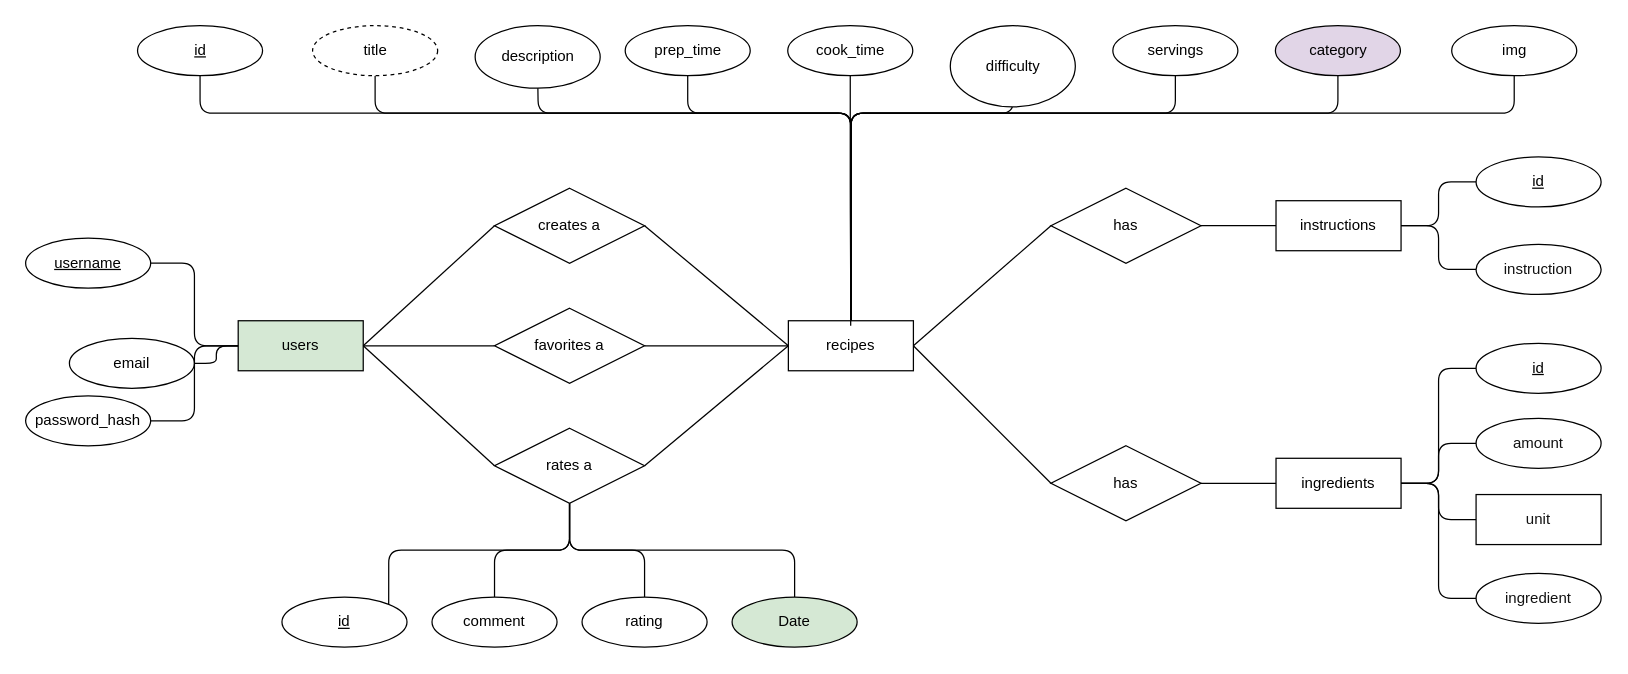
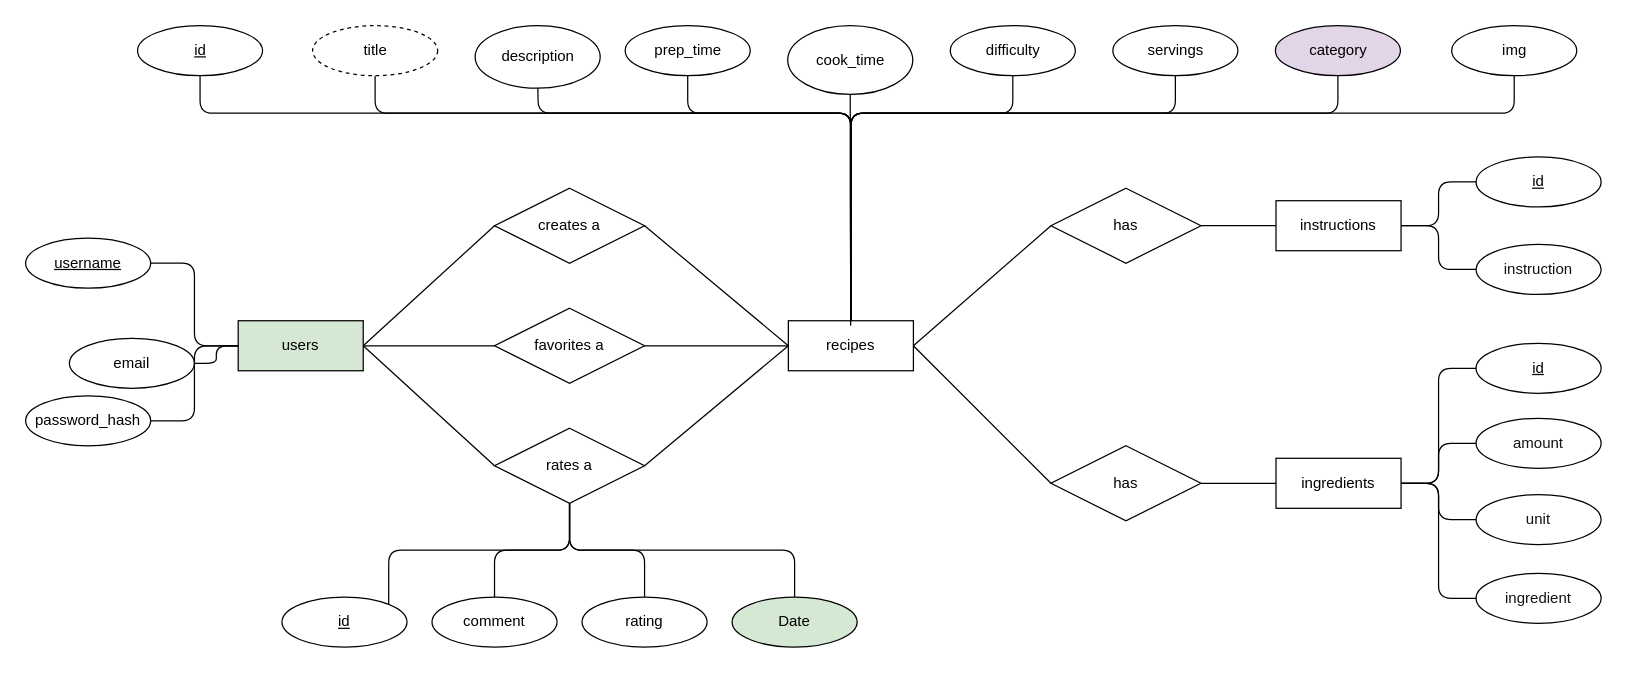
  <mxCell id="0" />
  <mxCell id="1" parent="0" />
  <mxCell id="2" style="shape=connector;rounded=1;html=1;exitX=1;exitY=0.5;exitDx=0;exitDy=0;entryX=0;entryY=0.5;entryDx=0;entryDy=0;strokeColor=default;align=center;verticalAlign=middle;fontFamily=Helvetica;fontSize=11;fontColor=default;labelBackgroundColor=default;endArrow=none;endFill=0;" parent="1" source="6" target="25" edge="1"><mxGeometry relative="1" as="geometry" /></mxCell>
  <mxCell id="3" style="edgeStyle=none;shape=connector;rounded=1;html=1;exitX=1;exitY=0.5;exitDx=0;exitDy=0;entryX=0;entryY=0.5;entryDx=0;entryDy=0;strokeColor=default;align=center;verticalAlign=middle;fontFamily=Helvetica;fontSize=11;fontColor=default;labelBackgroundColor=default;endArrow=none;endFill=0;" parent="1" source="6" target="20" edge="1"><mxGeometry relative="1" as="geometry" /></mxCell>
  <mxCell id="4" style="edgeStyle=orthogonalEdgeStyle;shape=connector;rounded=1;html=1;exitX=0;exitY=0.5;exitDx=0;exitDy=0;entryX=1;entryY=0.5;entryDx=0;entryDy=0;strokeColor=default;align=center;verticalAlign=middle;fontFamily=Helvetica;fontSize=11;fontColor=default;labelBackgroundColor=default;endArrow=none;endFill=0;" edge="1" parent="1" source="6" target="53"><mxGeometry relative="1" as="geometry" /></mxCell>
  <mxCell id="5" style="edgeStyle=orthogonalEdgeStyle;shape=connector;rounded=1;html=1;exitX=0;exitY=0.5;exitDx=0;exitDy=0;entryX=1;entryY=0.5;entryDx=0;entryDy=0;strokeColor=default;align=center;verticalAlign=middle;fontFamily=Helvetica;fontSize=11;fontColor=default;labelBackgroundColor=default;endArrow=none;endFill=0;" edge="1" parent="1" source="6" target="54"><mxGeometry relative="1" as="geometry" /></mxCell>
  <mxCell id="6" value="users" style="whiteSpace=wrap;html=1;align=center;fillColor=#d5e8d4;" parent="1" vertex="1"><mxGeometry x="190" y="256" width="100" height="40" as="geometry" /></mxCell>
  <mxCell id="7" style="edgeStyle=none;shape=connector;rounded=1;html=1;exitX=1;exitY=0.5;exitDx=0;exitDy=0;entryX=0;entryY=0.5;entryDx=0;entryDy=0;strokeColor=default;align=center;verticalAlign=middle;fontFamily=Helvetica;fontSize=11;fontColor=default;labelBackgroundColor=default;endArrow=none;endFill=0;" parent="1" source="11" target="36" edge="1"><mxGeometry relative="1" as="geometry" /></mxCell>
  <mxCell id="8" style="edgeStyle=orthogonalEdgeStyle;shape=connector;rounded=1;html=1;exitX=0.5;exitY=0;exitDx=0;exitDy=0;entryX=0.5;entryY=1;entryDx=0;entryDy=0;strokeColor=default;align=center;verticalAlign=middle;fontFamily=Helvetica;fontSize=11;fontColor=default;labelBackgroundColor=default;endArrow=none;endFill=0;" edge="1" parent="1" source="11" target="48"><mxGeometry relative="1" as="geometry"><Array as="points"><mxPoint x="680" y="90" /><mxPoint x="810" y="90" /><mxPoint x="810" y="60" /></Array></mxGeometry></mxCell>
  <mxCell id="9" style="edgeStyle=orthogonalEdgeStyle;shape=connector;rounded=1;html=1;exitX=0.5;exitY=0;exitDx=0;exitDy=0;entryX=0.5;entryY=1;entryDx=0;entryDy=0;strokeColor=default;align=center;verticalAlign=middle;fontFamily=Helvetica;fontSize=11;fontColor=default;labelBackgroundColor=default;endArrow=none;endFill=0;" edge="1" parent="1" source="11" target="51"><mxGeometry relative="1" as="geometry"><Array as="points"><mxPoint x="680" y="90" /><mxPoint x="940" y="90" /><mxPoint x="940" y="60" /></Array></mxGeometry></mxCell>
  <mxCell id="10" style="edgeStyle=orthogonalEdgeStyle;shape=connector;rounded=1;html=1;exitX=0.5;exitY=0;exitDx=0;exitDy=0;entryX=0.5;entryY=1;entryDx=0;entryDy=0;strokeColor=default;align=center;verticalAlign=middle;fontFamily=Helvetica;fontSize=11;fontColor=default;labelBackgroundColor=default;endArrow=none;endFill=0;" edge="1" parent="1" source="11" target="52"><mxGeometry relative="1" as="geometry"><Array as="points"><mxPoint x="680" y="90" /><mxPoint x="1211" y="90" /><mxPoint x="1211" y="60" /></Array></mxGeometry></mxCell>
  <mxCell id="11" value="recipes" style="whiteSpace=wrap;html=1;align=center;" parent="1" vertex="1"><mxGeometry x="630" y="256" width="100" height="40" as="geometry" /></mxCell>
  <mxCell id="12" style="edgeStyle=orthogonalEdgeStyle;shape=connector;rounded=1;html=1;exitX=1;exitY=0.5;exitDx=0;exitDy=0;entryX=0;entryY=0.5;entryDx=0;entryDy=0;strokeColor=default;align=center;verticalAlign=middle;fontFamily=Helvetica;fontSize=11;fontColor=default;labelBackgroundColor=default;endArrow=none;endFill=0;" edge="1" parent="1" source="13" target="29"><mxGeometry relative="1" as="geometry" /></mxCell>
  <mxCell id="13" value="instructions" style="whiteSpace=wrap;html=1;align=center;" parent="1" vertex="1"><mxGeometry x="1020" y="160" width="100" height="40" as="geometry" /></mxCell>
  <mxCell id="14" style="edgeStyle=orthogonalEdgeStyle;shape=connector;rounded=1;html=1;exitX=1;exitY=0.5;exitDx=0;exitDy=0;entryX=0;entryY=0.5;entryDx=0;entryDy=0;strokeColor=default;align=center;verticalAlign=middle;fontFamily=Helvetica;fontSize=11;fontColor=default;labelBackgroundColor=default;endArrow=none;endFill=0;" edge="1" parent="1" source="15" target="30"><mxGeometry relative="1" as="geometry" /></mxCell>
  <mxCell id="15" value="ingredients" style="whiteSpace=wrap;html=1;align=center;" parent="1" vertex="1"><mxGeometry x="1020" y="366" width="100" height="40" as="geometry" /></mxCell>
  <mxCell id="16" style="shape=connector;rounded=1;html=1;exitX=1;exitY=0.5;exitDx=0;exitDy=0;entryX=0;entryY=0.5;entryDx=0;entryDy=0;strokeColor=default;align=center;verticalAlign=middle;fontFamily=Helvetica;fontSize=11;fontColor=default;labelBackgroundColor=default;endArrow=none;endFill=0;" parent="1" source="18" target="11" edge="1"><mxGeometry relative="1" as="geometry" /></mxCell>
  <mxCell id="17" style="shape=connector;rounded=1;html=1;exitX=0;exitY=0.5;exitDx=0;exitDy=0;entryX=1;entryY=0.5;entryDx=0;entryDy=0;strokeColor=default;align=center;verticalAlign=middle;fontFamily=Helvetica;fontSize=11;fontColor=default;labelBackgroundColor=default;endArrow=none;endFill=0;" parent="1" source="18" target="6" edge="1"><mxGeometry relative="1" as="geometry" /></mxCell>
  <mxCell id="18" value="creates a" style="shape=rhombus;perimeter=rhombusPerimeter;whiteSpace=wrap;html=1;align=center;" parent="1" vertex="1"><mxGeometry x="395" y="150" width="120" height="60" as="geometry" /></mxCell>
  <mxCell id="19" style="edgeStyle=none;shape=connector;rounded=1;html=1;exitX=1;exitY=0.5;exitDx=0;exitDy=0;entryX=0;entryY=0.5;entryDx=0;entryDy=0;strokeColor=default;align=center;verticalAlign=middle;fontFamily=Helvetica;fontSize=11;fontColor=default;labelBackgroundColor=default;endArrow=none;endFill=0;" parent="1" source="20" target="11" edge="1"><mxGeometry relative="1" as="geometry" /></mxCell>
  <mxCell id="20" value="favorites a" style="shape=rhombus;perimeter=rhombusPerimeter;whiteSpace=wrap;html=1;align=center;" parent="1" vertex="1"><mxGeometry x="395" y="246" width="120" height="60" as="geometry" /></mxCell>
  <mxCell id="21" style="edgeStyle=orthogonalEdgeStyle;html=1;exitX=0.5;exitY=1;exitDx=0;exitDy=0;entryX=1;entryY=0;entryDx=0;entryDy=0;endArrow=none;endFill=0;" parent="1" source="25" target="26" edge="1"><mxGeometry relative="1" as="geometry" /></mxCell>
  <mxCell id="22" style="edgeStyle=orthogonalEdgeStyle;shape=connector;rounded=1;html=1;exitX=0.5;exitY=1;exitDx=0;exitDy=0;entryX=0.5;entryY=0;entryDx=0;entryDy=0;strokeColor=default;align=center;verticalAlign=middle;fontFamily=Helvetica;fontSize=11;fontColor=default;labelBackgroundColor=default;endArrow=none;endFill=0;" parent="1" source="25" target="33" edge="1"><mxGeometry relative="1" as="geometry" /></mxCell>
  <mxCell id="23" style="edgeStyle=orthogonalEdgeStyle;shape=connector;rounded=1;html=1;exitX=0.5;exitY=1;exitDx=0;exitDy=0;entryX=0.5;entryY=0;entryDx=0;entryDy=0;strokeColor=default;align=center;verticalAlign=middle;fontFamily=Helvetica;fontSize=11;fontColor=default;labelBackgroundColor=default;endArrow=none;endFill=0;" parent="1" source="25" target="34" edge="1"><mxGeometry relative="1" as="geometry" /></mxCell>
  <mxCell id="24" style="shape=connector;rounded=1;html=1;exitX=1;exitY=0.5;exitDx=0;exitDy=0;entryX=0;entryY=0.5;entryDx=0;entryDy=0;strokeColor=default;align=center;verticalAlign=middle;fontFamily=Helvetica;fontSize=11;fontColor=default;labelBackgroundColor=default;endArrow=none;endFill=0;" parent="1" source="25" target="11" edge="1"><mxGeometry relative="1" as="geometry" /></mxCell>
  <mxCell id="25" value="rates a" style="shape=rhombus;perimeter=rhombusPerimeter;whiteSpace=wrap;html=1;align=center;" parent="1" vertex="1"><mxGeometry x="395" y="342" width="120" height="60" as="geometry" /></mxCell>
  <mxCell id="26" value="&lt;u&gt;id&lt;/u&gt;" style="ellipse;whiteSpace=wrap;html=1;align=center;" parent="1" vertex="1"><mxGeometry x="225" y="477" width="100" height="40" as="geometry" /></mxCell>
  <mxCell id="27" style="edgeStyle=orthogonalEdgeStyle;html=1;exitX=0.5;exitY=1;exitDx=0;exitDy=0;entryX=0.5;entryY=0;entryDx=0;entryDy=0;endArrow=none;endFill=0;" edge="1" parent="1" source="28" target="11"><mxGeometry relative="1" as="geometry"><Array as="points"><mxPoint x="160" y="60" /><mxPoint x="160" y="90" /><mxPoint x="680" y="90" /></Array></mxGeometry></mxCell>
  <mxCell id="28" value="&lt;u&gt;id&lt;/u&gt;" style="ellipse;whiteSpace=wrap;html=1;align=center;" parent="1" vertex="1"><mxGeometry x="109.5" y="20" width="100" height="40" as="geometry" /></mxCell>
  <mxCell id="29" value="&lt;u&gt;id&lt;/u&gt;" style="ellipse;whiteSpace=wrap;html=1;align=center;" parent="1" vertex="1"><mxGeometry x="1180" y="125" width="100" height="40" as="geometry" /></mxCell>
  <mxCell id="30" value="&lt;u&gt;id&lt;/u&gt;" style="ellipse;whiteSpace=wrap;html=1;align=center;" parent="1" vertex="1"><mxGeometry x="1180" y="274" width="100" height="40" as="geometry" /></mxCell>
  <mxCell id="31" style="edgeStyle=orthogonalEdgeStyle;shape=connector;rounded=1;html=1;exitX=0.5;exitY=0;exitDx=0;exitDy=0;entryX=0.5;entryY=1;entryDx=0;entryDy=0;strokeColor=default;align=center;verticalAlign=middle;fontFamily=Helvetica;fontSize=11;fontColor=default;labelBackgroundColor=default;endArrow=none;endFill=0;" parent="1" source="32" target="25" edge="1"><mxGeometry relative="1" as="geometry" /></mxCell>
  <mxCell id="32" value="rating" style="ellipse;whiteSpace=wrap;html=1;align=center;" parent="1" vertex="1"><mxGeometry x="465" y="477" width="100" height="40" as="geometry" /></mxCell>
  <mxCell id="33" value="comment" style="ellipse;whiteSpace=wrap;html=1;align=center;" parent="1" vertex="1"><mxGeometry x="345" y="477" width="100" height="40" as="geometry" /></mxCell>
  <mxCell id="34" value="Date" style="ellipse;whiteSpace=wrap;html=1;align=center;fillColor=#d5e8d4;" parent="1" vertex="1"><mxGeometry x="585" y="477" width="100" height="40" as="geometry" /></mxCell>
  <mxCell id="35" style="edgeStyle=none;shape=connector;rounded=1;html=1;exitX=1;exitY=0.5;exitDx=0;exitDy=0;entryX=0;entryY=0.5;entryDx=0;entryDy=0;strokeColor=default;align=center;verticalAlign=middle;fontFamily=Helvetica;fontSize=11;fontColor=default;labelBackgroundColor=default;endArrow=none;endFill=0;" parent="1" source="36" target="13" edge="1"><mxGeometry relative="1" as="geometry" /></mxCell>
  <mxCell id="36" value="has" style="shape=rhombus;perimeter=rhombusPerimeter;whiteSpace=wrap;html=1;align=center;" parent="1" vertex="1"><mxGeometry x="840" y="150" width="120" height="60" as="geometry" /></mxCell>
  <mxCell id="37" style="edgeStyle=none;shape=connector;rounded=1;html=1;exitX=0;exitY=0.5;exitDx=0;exitDy=0;entryX=1;entryY=0.5;entryDx=0;entryDy=0;strokeColor=default;align=center;verticalAlign=middle;fontFamily=Helvetica;fontSize=11;fontColor=default;labelBackgroundColor=default;endArrow=none;endFill=0;" parent="1" source="39" target="11" edge="1"><mxGeometry relative="1" as="geometry" /></mxCell>
  <mxCell id="38" style="edgeStyle=none;shape=connector;rounded=1;html=1;exitX=1;exitY=0.5;exitDx=0;exitDy=0;entryX=0;entryY=0.5;entryDx=0;entryDy=0;strokeColor=default;align=center;verticalAlign=middle;fontFamily=Helvetica;fontSize=11;fontColor=default;labelBackgroundColor=default;endArrow=none;endFill=0;" parent="1" source="39" target="15" edge="1"><mxGeometry relative="1" as="geometry" /></mxCell>
  <mxCell id="39" value="has" style="shape=rhombus;perimeter=rhombusPerimeter;whiteSpace=wrap;html=1;align=center;" parent="1" vertex="1"><mxGeometry x="840" y="356" width="120" height="60" as="geometry" /></mxCell>
  <mxCell id="40" style="edgeStyle=orthogonalEdgeStyle;shape=connector;rounded=1;html=1;exitX=0.5;exitY=1;exitDx=0;exitDy=0;entryX=0.5;entryY=0;entryDx=0;entryDy=0;strokeColor=default;align=center;verticalAlign=middle;fontFamily=Helvetica;fontSize=11;fontColor=default;labelBackgroundColor=default;endArrow=none;endFill=0;" edge="1" parent="1" source="41" target="11"><mxGeometry relative="1" as="geometry"><Array as="points"><mxPoint x="300" y="60" /><mxPoint x="300" y="90" /><mxPoint x="680" y="90" /></Array></mxGeometry></mxCell>
  <mxCell id="41" value="title" style="ellipse;whiteSpace=wrap;html=1;align=center;dashed=1;" parent="1" vertex="1"><mxGeometry x="249.5" y="20" width="100" height="40" as="geometry" /></mxCell>
  <mxCell id="42" style="edgeStyle=orthogonalEdgeStyle;shape=connector;rounded=1;html=1;exitX=0.5;exitY=1;exitDx=0;exitDy=0;strokeColor=default;align=center;verticalAlign=middle;fontFamily=Helvetica;fontSize=11;fontColor=default;labelBackgroundColor=default;endArrow=none;endFill=0;" edge="1" parent="1" source="43"><mxGeometry relative="1" as="geometry"><mxPoint x="679.842" y="260" as="targetPoint" /><Array as="points"><mxPoint x="430" y="60" /><mxPoint x="430" y="90" /><mxPoint x="680" y="90" /></Array></mxGeometry></mxCell>
  <mxCell id="43" value="description" style="ellipse;whiteSpace=wrap;html=1;align=center;" parent="1" vertex="1"><mxGeometry x="379.5" y="20" width="100" height="50" as="geometry" /></mxCell>
  <mxCell id="44" style="edgeStyle=orthogonalEdgeStyle;shape=connector;rounded=1;html=1;exitX=0.5;exitY=1;exitDx=0;exitDy=0;entryX=0.5;entryY=0;entryDx=0;entryDy=0;strokeColor=default;align=center;verticalAlign=middle;fontFamily=Helvetica;fontSize=11;fontColor=default;labelBackgroundColor=default;endArrow=none;endFill=0;" edge="1" parent="1" source="45" target="11"><mxGeometry relative="1" as="geometry"><Array as="points"><mxPoint x="550" y="60" /><mxPoint x="550" y="90" /><mxPoint x="680" y="90" /></Array></mxGeometry></mxCell>
  <mxCell id="45" value="prep_time" style="ellipse;whiteSpace=wrap;html=1;align=center;" parent="1" vertex="1"><mxGeometry x="499.5" y="20" width="100" height="40" as="geometry" /></mxCell>
  <mxCell id="46" style="edgeStyle=orthogonalEdgeStyle;shape=connector;rounded=1;html=1;exitX=0.5;exitY=1;exitDx=0;exitDy=0;entryX=0.5;entryY=0;entryDx=0;entryDy=0;strokeColor=default;align=center;verticalAlign=middle;fontFamily=Helvetica;fontSize=11;fontColor=default;labelBackgroundColor=default;endArrow=none;endFill=0;" edge="1" parent="1" source="47" target="11"><mxGeometry relative="1" as="geometry" /></mxCell>
- <mxCell id="47" value="cook_time" style="ellipse;whiteSpace=wrap;html=1;align=center;" parent="1" vertex="1"><mxGeometry x="629.5" y="20" width="100" height="40" as="geometry" /></mxCell>
- <mxCell id="48" value="difficulty" style="ellipse;whiteSpace=wrap;html=1;align=center;" parent="1" vertex="1"><mxGeometry x="759.5" y="20" width="100" height="65" as="geometry" /></mxCell>
+ <mxCell id="47" value="cook_time" style="ellipse;whiteSpace=wrap;html=1;align=center;" parent="1" vertex="1"><mxGeometry x="629.5" y="20" width="100" height="55" as="geometry" /></mxCell>
+ <mxCell id="48" value="difficulty" style="ellipse;whiteSpace=wrap;html=1;align=center;" parent="1" vertex="1"><mxGeometry x="759.5" y="20" width="100" height="40" as="geometry" /></mxCell>
  <mxCell id="49" style="edgeStyle=orthogonalEdgeStyle;shape=connector;rounded=1;html=1;exitX=0.5;exitY=1;exitDx=0;exitDy=0;entryX=0.5;entryY=0;entryDx=0;entryDy=0;strokeColor=default;align=center;verticalAlign=middle;fontFamily=Helvetica;fontSize=11;fontColor=default;labelBackgroundColor=default;endArrow=none;endFill=0;" edge="1" parent="1" source="50" target="11"><mxGeometry relative="1" as="geometry"><Array as="points"><mxPoint x="1070" y="60" /><mxPoint x="1070" y="90" /><mxPoint x="680" y="90" /></Array></mxGeometry></mxCell>
  <mxCell id="50" value="category" style="ellipse;whiteSpace=wrap;html=1;align=center;fillColor=#e1d5e7;" parent="1" vertex="1"><mxGeometry x="1019.5" y="20" width="100" height="40" as="geometry" /></mxCell>
  <mxCell id="51" value="servings" style="ellipse;whiteSpace=wrap;html=1;align=center;" parent="1" vertex="1"><mxGeometry x="889.5" y="20" width="100" height="40" as="geometry" /></mxCell>
  <mxCell id="52" value="img" style="ellipse;whiteSpace=wrap;html=1;align=center;" vertex="1" parent="1"><mxGeometry x="1160.5" y="20" width="100" height="40" as="geometry" /></mxCell>
  <mxCell id="53" value="&lt;u&gt;username&lt;/u&gt;" style="ellipse;whiteSpace=wrap;html=1;align=center;" vertex="1" parent="1"><mxGeometry x="20" y="190" width="100" height="40" as="geometry" /></mxCell>
  <mxCell id="54" value="email" style="ellipse;whiteSpace=wrap;html=1;align=center;" vertex="1" parent="1"><mxGeometry x="55" y="270" width="100" height="40" as="geometry" /></mxCell>
  <mxCell id="55" style="edgeStyle=orthogonalEdgeStyle;shape=connector;rounded=1;html=1;exitX=1;exitY=0.5;exitDx=0;exitDy=0;entryX=0;entryY=0.5;entryDx=0;entryDy=0;strokeColor=default;align=center;verticalAlign=middle;fontFamily=Helvetica;fontSize=11;fontColor=default;labelBackgroundColor=default;endArrow=none;endFill=0;" edge="1" parent="1" source="56" target="6"><mxGeometry relative="1" as="geometry" /></mxCell>
  <mxCell id="56" value="password_hash" style="ellipse;whiteSpace=wrap;html=1;align=center;" vertex="1" parent="1"><mxGeometry x="20" y="316" width="100" height="40" as="geometry" /></mxCell>
  <mxCell id="57" style="edgeStyle=orthogonalEdgeStyle;shape=connector;rounded=1;html=1;exitX=0;exitY=0.5;exitDx=0;exitDy=0;entryX=1;entryY=0.5;entryDx=0;entryDy=0;strokeColor=default;align=center;verticalAlign=middle;fontFamily=Helvetica;fontSize=11;fontColor=default;labelBackgroundColor=default;endArrow=none;endFill=0;" edge="1" parent="1" source="58" target="13"><mxGeometry relative="1" as="geometry" /></mxCell>
  <mxCell id="58" value="&lt;font color=&quot;#121212&quot;&gt;instruction&lt;/font&gt;" style="ellipse;whiteSpace=wrap;html=1;align=center;" vertex="1" parent="1"><mxGeometry x="1180" y="195" width="100" height="40" as="geometry" /></mxCell>
  <mxCell id="59" style="edgeStyle=orthogonalEdgeStyle;shape=connector;rounded=1;html=1;exitX=0;exitY=0.5;exitDx=0;exitDy=0;entryX=1;entryY=0.5;entryDx=0;entryDy=0;strokeColor=default;align=center;verticalAlign=middle;fontFamily=Helvetica;fontSize=11;fontColor=default;labelBackgroundColor=default;endArrow=none;endFill=0;" edge="1" parent="1" source="60" target="15"><mxGeometry relative="1" as="geometry" /></mxCell>
  <mxCell id="60" value="&lt;font color=&quot;#121212&quot;&gt;amount&lt;/font&gt;" style="ellipse;whiteSpace=wrap;html=1;align=center;" vertex="1" parent="1"><mxGeometry x="1180" y="334" width="100" height="40" as="geometry" /></mxCell>
  <mxCell id="61" style="edgeStyle=orthogonalEdgeStyle;shape=connector;rounded=1;html=1;exitX=0;exitY=0.5;exitDx=0;exitDy=0;entryX=1;entryY=0.5;entryDx=0;entryDy=0;strokeColor=default;align=center;verticalAlign=middle;fontFamily=Helvetica;fontSize=11;fontColor=default;labelBackgroundColor=default;endArrow=none;endFill=0;" edge="1" parent="1" source="62" target="15"><mxGeometry relative="1" as="geometry" /></mxCell>
- <mxCell id="62" value="&lt;font color=&quot;#121212&quot;&gt;unit&lt;/font&gt;" style="whiteSpace=wrap;html=1;align=center;rounded=0;" vertex="1" parent="1"><mxGeometry x="1180" y="395" width="100" height="40" as="geometry" /></mxCell>
+ <mxCell id="62" value="&lt;font color=&quot;#121212&quot;&gt;unit&lt;/font&gt;" style="ellipse;whiteSpace=wrap;html=1;align=center;" vertex="1" parent="1"><mxGeometry x="1180" y="395" width="100" height="40" as="geometry" /></mxCell>
  <mxCell id="63" style="edgeStyle=orthogonalEdgeStyle;shape=connector;rounded=1;html=1;exitX=0;exitY=0.5;exitDx=0;exitDy=0;entryX=1;entryY=0.5;entryDx=0;entryDy=0;strokeColor=default;align=center;verticalAlign=middle;fontFamily=Helvetica;fontSize=11;fontColor=default;labelBackgroundColor=default;endArrow=none;endFill=0;" edge="1" parent="1" source="64" target="15"><mxGeometry relative="1" as="geometry" /></mxCell>
  <mxCell id="64" value="&lt;font color=&quot;#121212&quot;&gt;ingredient&lt;/font&gt;" style="ellipse;whiteSpace=wrap;html=1;align=center;" vertex="1" parent="1"><mxGeometry x="1180" y="458" width="100" height="40" as="geometry" /></mxCell>
